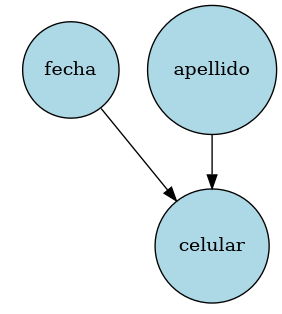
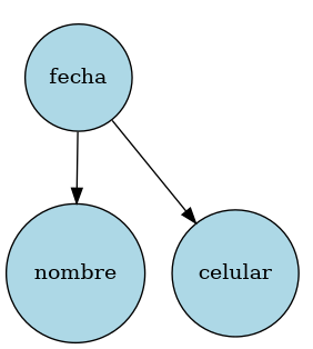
  digraph {
    node [fillcolor=lightblue fontcolor=black shape=circle style=filled]
    n1 [label=fecha]
+   n2 [label=nombre]
    n3 [label=celular]
-   n4 [label=apellido]
+   n1 -> n2
    n1 -> n3
-   n4 -> n3
  }
